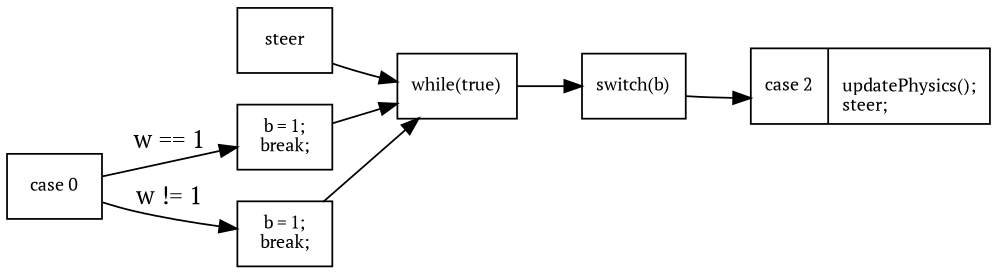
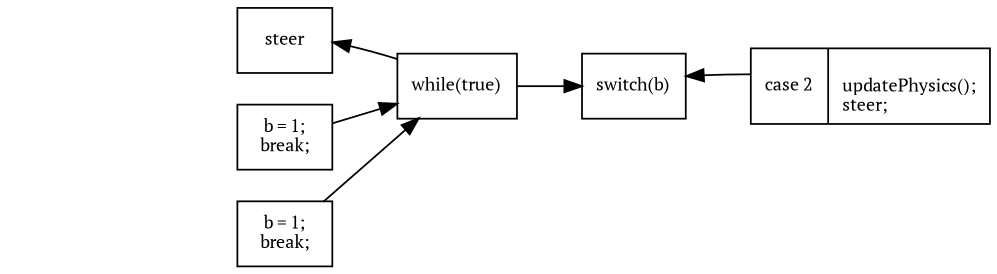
  digraph {
    compound=true
    fontname="PT Serif"
    rankdir=LR
    node [fontname="PT Serif" fontsize=10 shape=record]
    edge [fontname="PT Serif"]
    n1 [label="{steer}"]
    n2 [label="{while(true)}"]
    n3 [label="{switch(b)}"]
    n4 [label="{case 2|\lupdatePhysics();\lsteer;\l}"]
-   n5 [label="{case 0}"]
    n6 [label="{b = 1;\nbreak;}"]
    n7 [label="{b = 1;\nbreak;}"]
-   n1 -> n2
+   n2 -> n1
    n2 -> n3
-   n3 -> n4
-   n5 -> n6 [label="w == 1"]
-   n5 -> n7 [label="w != 1"]
+   n4 -> n3
    n6 -> n2
    n7 -> n2
  }
